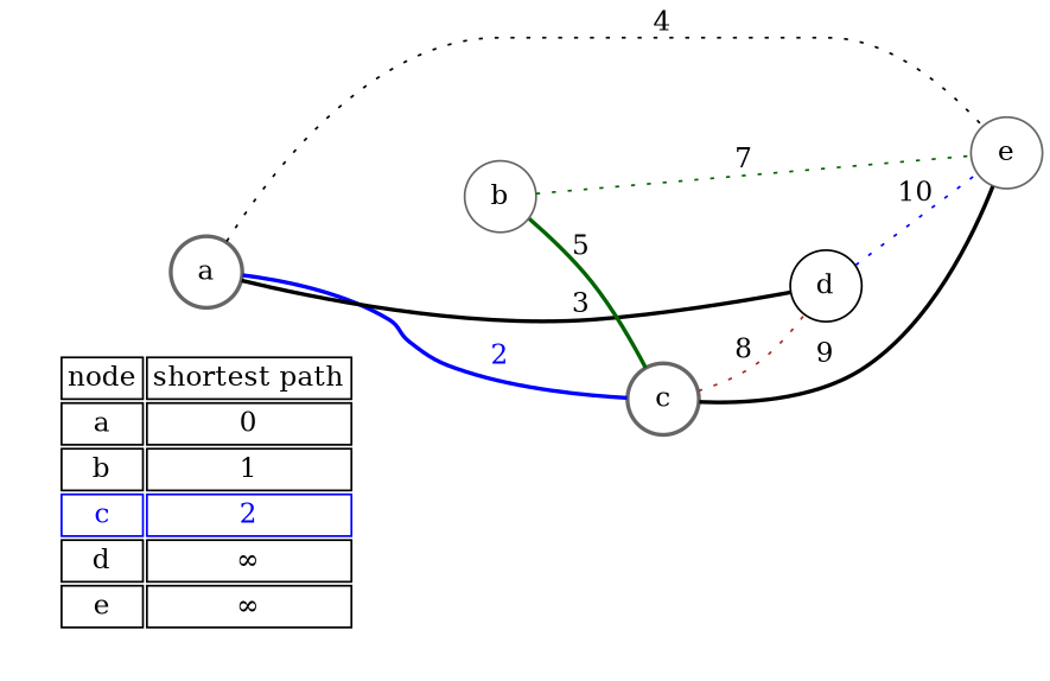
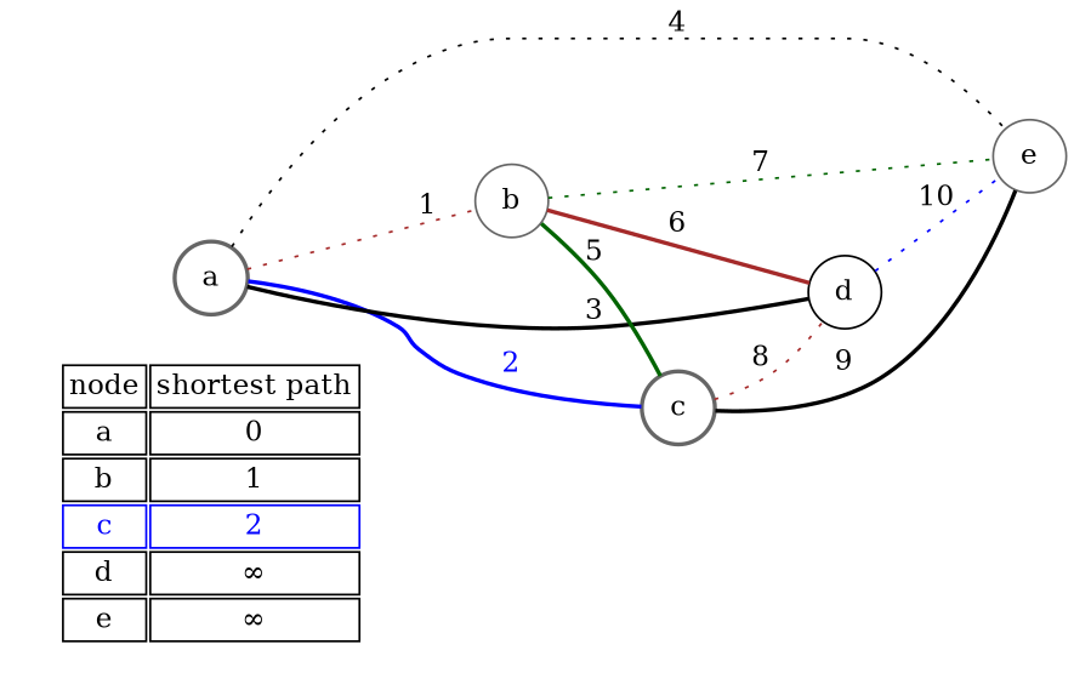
  graph {
    rankdir=LR
    scale=3
    node [color=gray40 shape=circle]
    edge [color=brown style=dotted]
    n1 [color=blue label=<<table border="1" color="white">       <tr><td align="center" port="tree" color="black">node</td><td align="center" port="tree" color="black">shortest path</td></tr>       <tr><td align="center" port="tree" color="black">a</td><td align="center" port="tree" color="black">0</td></tr>       <tr><td align="center" port="tree" color="black">b</td><td align="center" port="tree" color="black">1</td></tr>       <tr><td align="center" port="tree" color="blue"><font color="blue">c</font></td><td align="center" port="tree" color="blue"><font color="blue">2</font></td></tr>       <tr><td align="center" port="tree" color="black">d</td><td align="center" port="tree" color="black">&infin;</td></tr>       <tr><td align="center" port="tree" color="black">e</td><td align="center" port="tree" color="black">&infin;</td></tr>       </table>> shape=none]
    n2 [label=a style=bold]
    n3 [label=b]
    n4 [label=c style=bold]
    n5 [color=black label=d]
    n6 [label=e]
    subgraph cluster_1 {
      color=white
      n1
    }
+   n2 -- n3 [label=1]
    n2 -- n4 [color=blue fontcolor=blue label=2 style=bold]
    n2 -- n5 [color=black label=3 style=bold]
    n2 -- n6 [color=black label=4]
    n3 -- n4 [color=darkgreen label=5 style=bold]
+   n3 -- n5 [label=6 style=bold]
    n3 -- n6 [color=darkgreen label=7]
    n4 -- n5 [label=8]
    n4 -- n6 [color=black label=9 style=bold]
    n5 -- n6 [color=blue label=10]
  }
